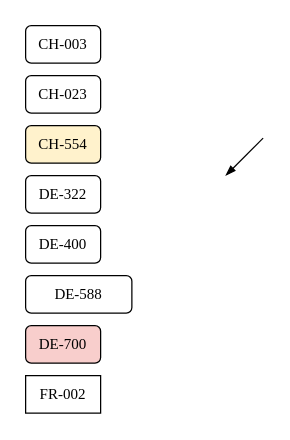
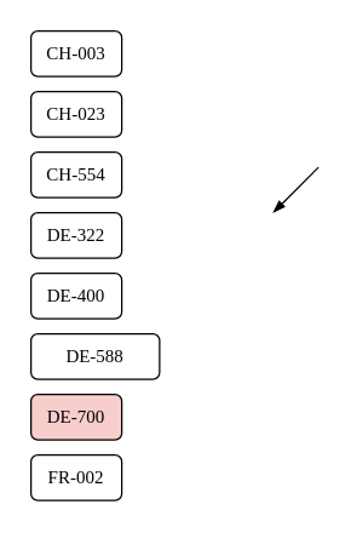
  <mxCell id="0" />
  <mxCell id="1" parent="0" />
  <mxCell id="2" value="DE-322" style="rounded=1;fontFamily=Alegreya Sans;fontSource=https%3A%2F%2Ffonts.googleapis.com%2Fcss%3Ffamily%3DAlegreya%2BSans;whiteSpace=wrap;" parent="1" vertex="1"><mxGeometry x="20" y="140" width="60" height="30" as="geometry" /></mxCell>
  <mxCell id="3" value="CH-023" style="rounded=1;fontFamily=Alegreya Sans;fontSource=https%3A%2F%2Ffonts.googleapis.com%2Fcss%3Ffamily%3DAlegreya%2BSans;whiteSpace=wrap;" parent="1" vertex="1"><mxGeometry x="20" y="60" width="60" height="30" as="geometry" /></mxCell>
  <mxCell id="4" value="DE-588" style="rounded=1;fontFamily=Alegreya Sans;fontSource=https%3A%2F%2Ffonts.googleapis.com%2Fcss%3Ffamily%3DAlegreya%2BSans;whiteSpace=wrap;" parent="1" vertex="1"><mxGeometry x="20" y="220" width="85" height="30" as="geometry" /></mxCell>
  <mxCell id="5" value="CH-003" style="rounded=1;fontFamily=Alegreya Sans;fontSource=https%3A%2F%2Ffonts.googleapis.com%2Fcss%3Ffamily%3DAlegreya%2BSans;whiteSpace=wrap;" parent="1" vertex="1"><mxGeometry x="20" y="20" width="60" height="30" as="geometry" /></mxCell>
- <mxCell id="6" value="CH-554" style="rounded=1;fontFamily=Alegreya Sans;fontSource=https%3A%2F%2Ffonts.googleapis.com%2Fcss%3Ffamily%3DAlegreya%2BSans;whiteSpace=wrap;fillColor=#fff2cc;" parent="1" vertex="1"><mxGeometry x="20" y="100" width="60" height="30" as="geometry" /></mxCell>
+ <mxCell id="6" value="CH-554" style="rounded=1;fontFamily=Alegreya Sans;fontSource=https%3A%2F%2Ffonts.googleapis.com%2Fcss%3Ffamily%3DAlegreya%2BSans;whiteSpace=wrap;" parent="1" vertex="1"><mxGeometry x="20" y="100" width="60" height="30" as="geometry" /></mxCell>
  <mxCell id="7" value="DE-400" style="rounded=1;fontFamily=Alegreya Sans;fontSource=https%3A%2F%2Ffonts.googleapis.com%2Fcss%3Ffamily%3DAlegreya%2BSans;whiteSpace=wrap;" parent="1" vertex="1"><mxGeometry x="20" y="180" width="60" height="30" as="geometry" /></mxCell>
  <mxCell id="8" value="DE-700" style="rounded=1;fontFamily=Alegreya Sans;fontSource=https%3A%2F%2Ffonts.googleapis.com%2Fcss%3Ffamily%3DAlegreya%2BSans;whiteSpace=wrap;fillColor=#f8cecc;" parent="1" vertex="1"><mxGeometry x="20" y="260" width="60" height="30" as="geometry" /></mxCell>
- <mxCell id="9" value=" FR-002" style="fontFamily=Alegreya Sans;fontSource=https%3A%2F%2Ffonts.googleapis.com%2Fcss%3Ffamily%3DAlegreya%2BSans;whiteSpace=wrap;rounded=0;" parent="1" vertex="1"><mxGeometry x="20" y="300" width="60" height="30" as="geometry" /></mxCell>
+ <mxCell id="9" value=" FR-002" style="rounded=1;fontFamily=Alegreya Sans;fontSource=https%3A%2F%2Ffonts.googleapis.com%2Fcss%3Ffamily%3DAlegreya%2BSans;whiteSpace=wrap;" parent="1" vertex="1"><mxGeometry x="20" y="300" width="60" height="30" as="geometry" /></mxCell>
  <mxCell id="10" value="" style="endArrow=blockThin;html=1;fontFamily=Alegreya;fontSource=https%3A%2F%2Ffonts.googleapis.com%2Fcss%3Ffamily%3DAlegreya;endFill=1;" edge="1" parent="1"><mxGeometry width="50" height="50" relative="1" as="geometry"><mxPoint x="210" y="110" as="sourcePoint" /><mxPoint x="180" y="140" as="targetPoint" /></mxGeometry></mxCell>
